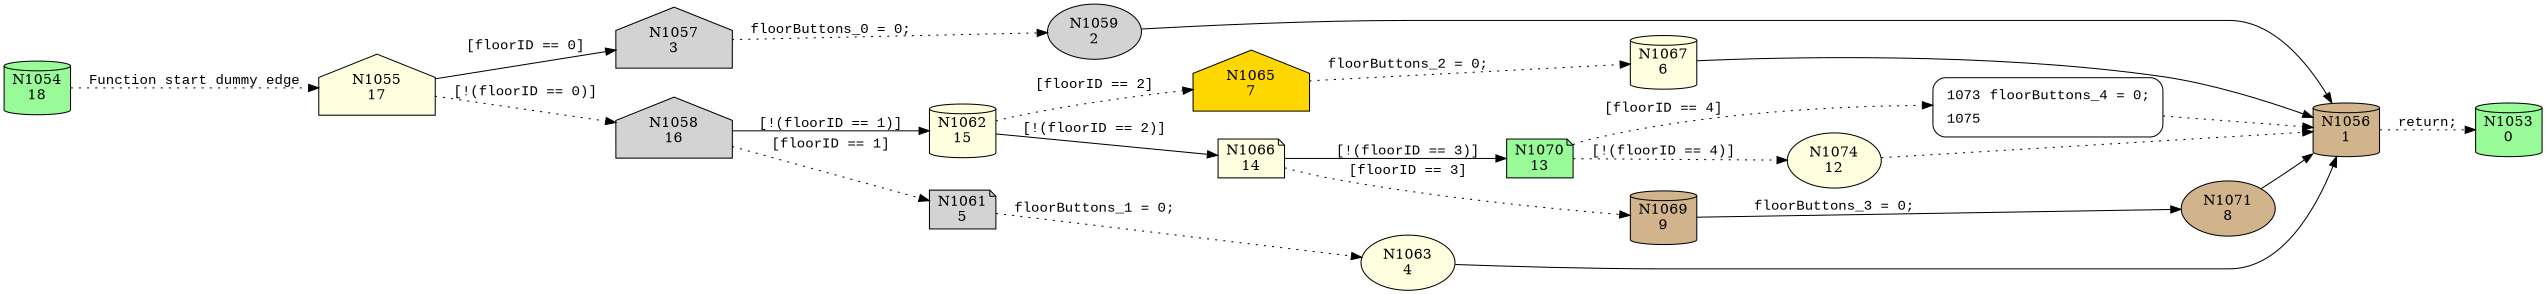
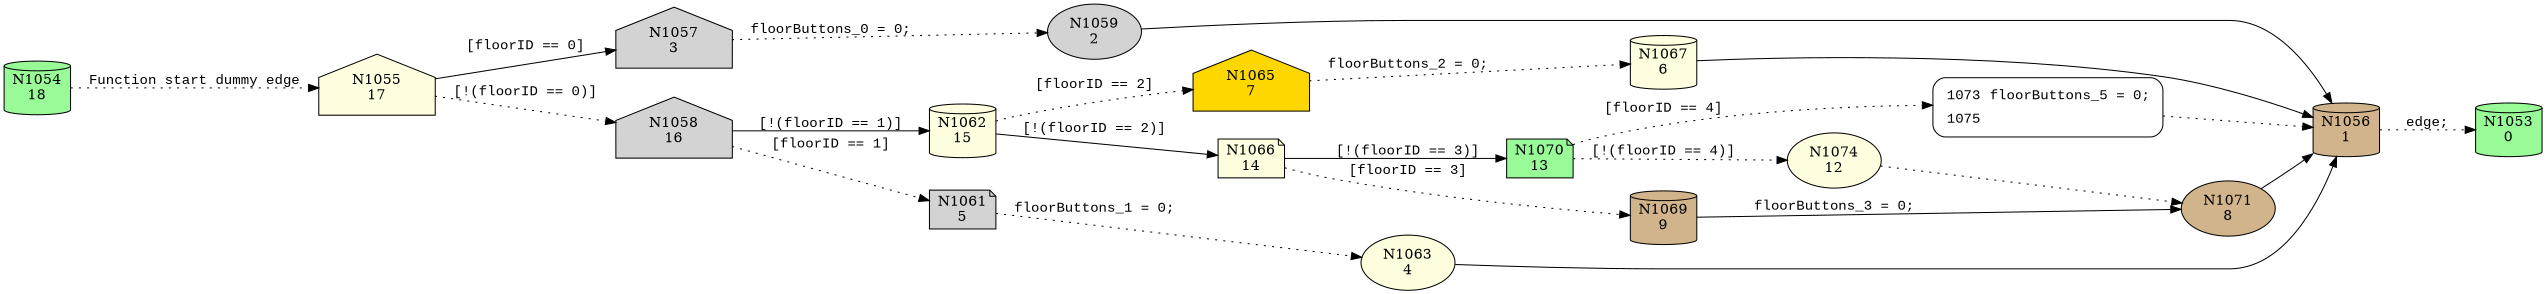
  digraph {
    rankdir=LR
    node [fillcolor=lightyellow shape=cylinder style=filled]
    edge [fontname="Courier New" style=dotted]
    n1 [fillcolor=palegreen label="N1054\n18"]
    n2 [label="N1055\n17" shape=house]
    n3 [fillcolor=lightgrey label="N1057\n3" shape=house]
    n4 [fillcolor=lightgrey label="N1058\n16" shape=house]
    n5 [fillcolor=lightgrey label="N1059\n2" shape=ellipse]
    n6 [fillcolor=lightgrey label="N1061\n5" shape=note]
    n7 [label="N1062\n15"]
    n8 [fillcolor=tan label="N1056\n1"]
    n9 [label="N1063\n4" shape=ellipse]
    n10 [fillcolor=gold label="N1065\n7" shape=house]
    n11 [label="N1066\n14" shape=note]
    n12 [label="N1067\n6"]
    n13 [fillcolor=tan label="N1069\n9"]
    n14 [fillcolor=palegreen label="N1070\n13" shape=note]
    n15 [fillcolor=tan label="N1071\n8" shape=ellipse]
-   n16 [fillcolor=white fontname="Courier New" label=<<table border="0" cellborder="0" cellpadding="3" bgcolor="white"><tr><td align="right">1073</td><td align="left">floorButtons_4 = 0;</td></tr><tr><td align="right">1075</td><td align="left"></td></tr></table>> penwidth=1 shape=Mrecord style="filled,bold"]
+   n16 [fillcolor=white fontname="Courier New" label=<<table border="0" cellborder="0" cellpadding="3" bgcolor="white"><tr><td align="right">1073</td><td align="left">floorButtons_5 = 0;</td></tr><tr><td align="right">1075</td><td align="left"></td></tr></table>> penwidth=1 shape=Mrecord style="filled,bold"]
    n17 [label="N1074\n12" shape=ellipse]
    n18 [fillcolor=palegreen label="N1053\n0"]
    n1 -> n2 [label="Function start dummy edge"]
    n2 -> n3 [label="[floorID == 0]" style=solid]
    n2 -> n4 [label="[!(floorID == 0)]"]
    n3 -> n5 [label="floorButtons_0 = 0;"]
    n4 -> n6 [label="[floorID == 1]"]
    n4 -> n7 [label="[!(floorID == 1)]" style=solid]
    n5 -> n8 [style=solid]
    n6 -> n9 [label="floorButtons_1 = 0;"]
    n7 -> n10 [label="[floorID == 2]"]
    n7 -> n11 [label="[!(floorID == 2)]" style=solid]
-   n8 -> n18 [label="return;"]
+   n8 -> n18 [label="edge;"]
    n9 -> n8 [style=solid]
    n10 -> n12 [label="floorButtons_2 = 0;"]
    n11 -> n13 [label="[floorID == 3]"]
    n11 -> n14 [label="[!(floorID == 3)]" style=solid]
    n12 -> n8 [style=solid]
    n13 -> n15 [label="floorButtons_3 = 0;" style=solid]
    n14 -> n16 [label="[floorID == 4]"]
    n14 -> n17 [label="[!(floorID == 4)]"]
    n15 -> n8 [style=solid]
    n16 -> n8 [fontname=""]
-   n17 -> n8
+   n17 -> n15
  }
